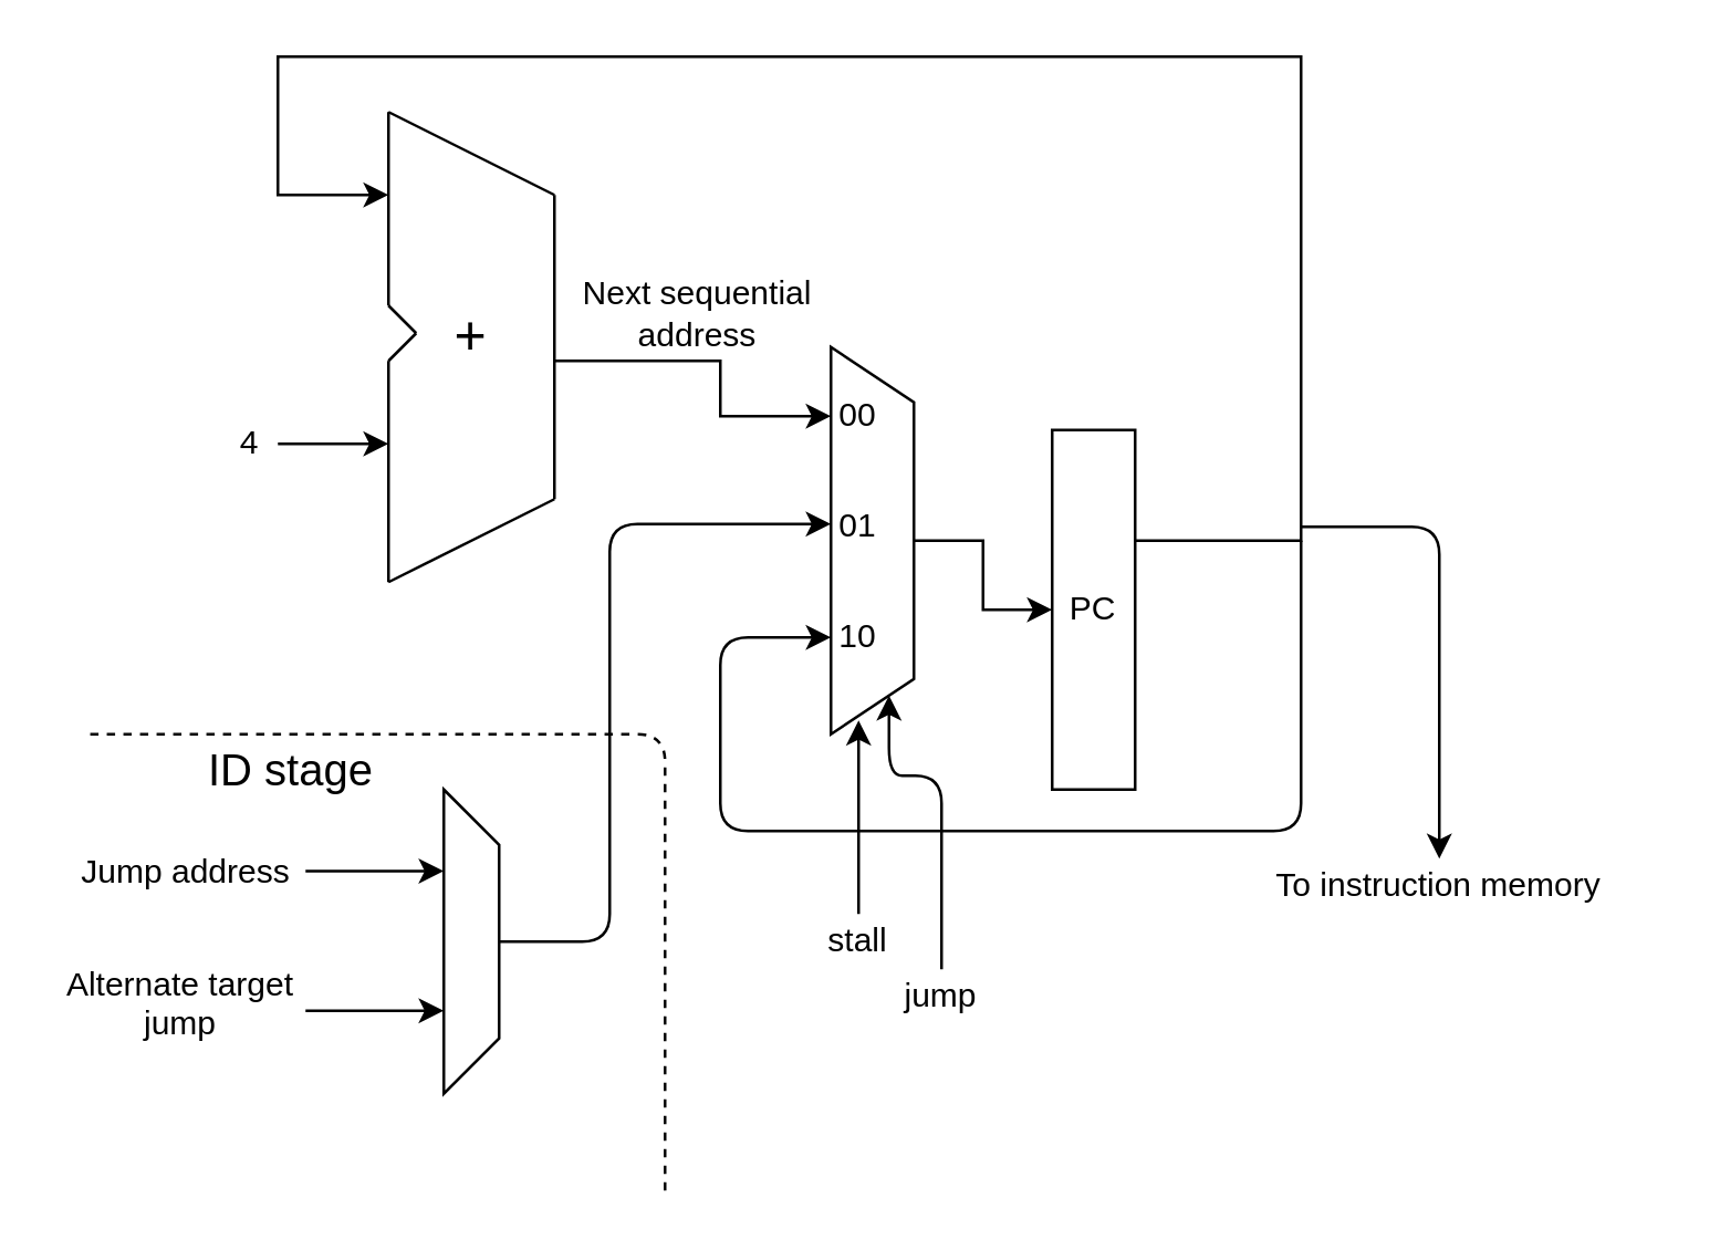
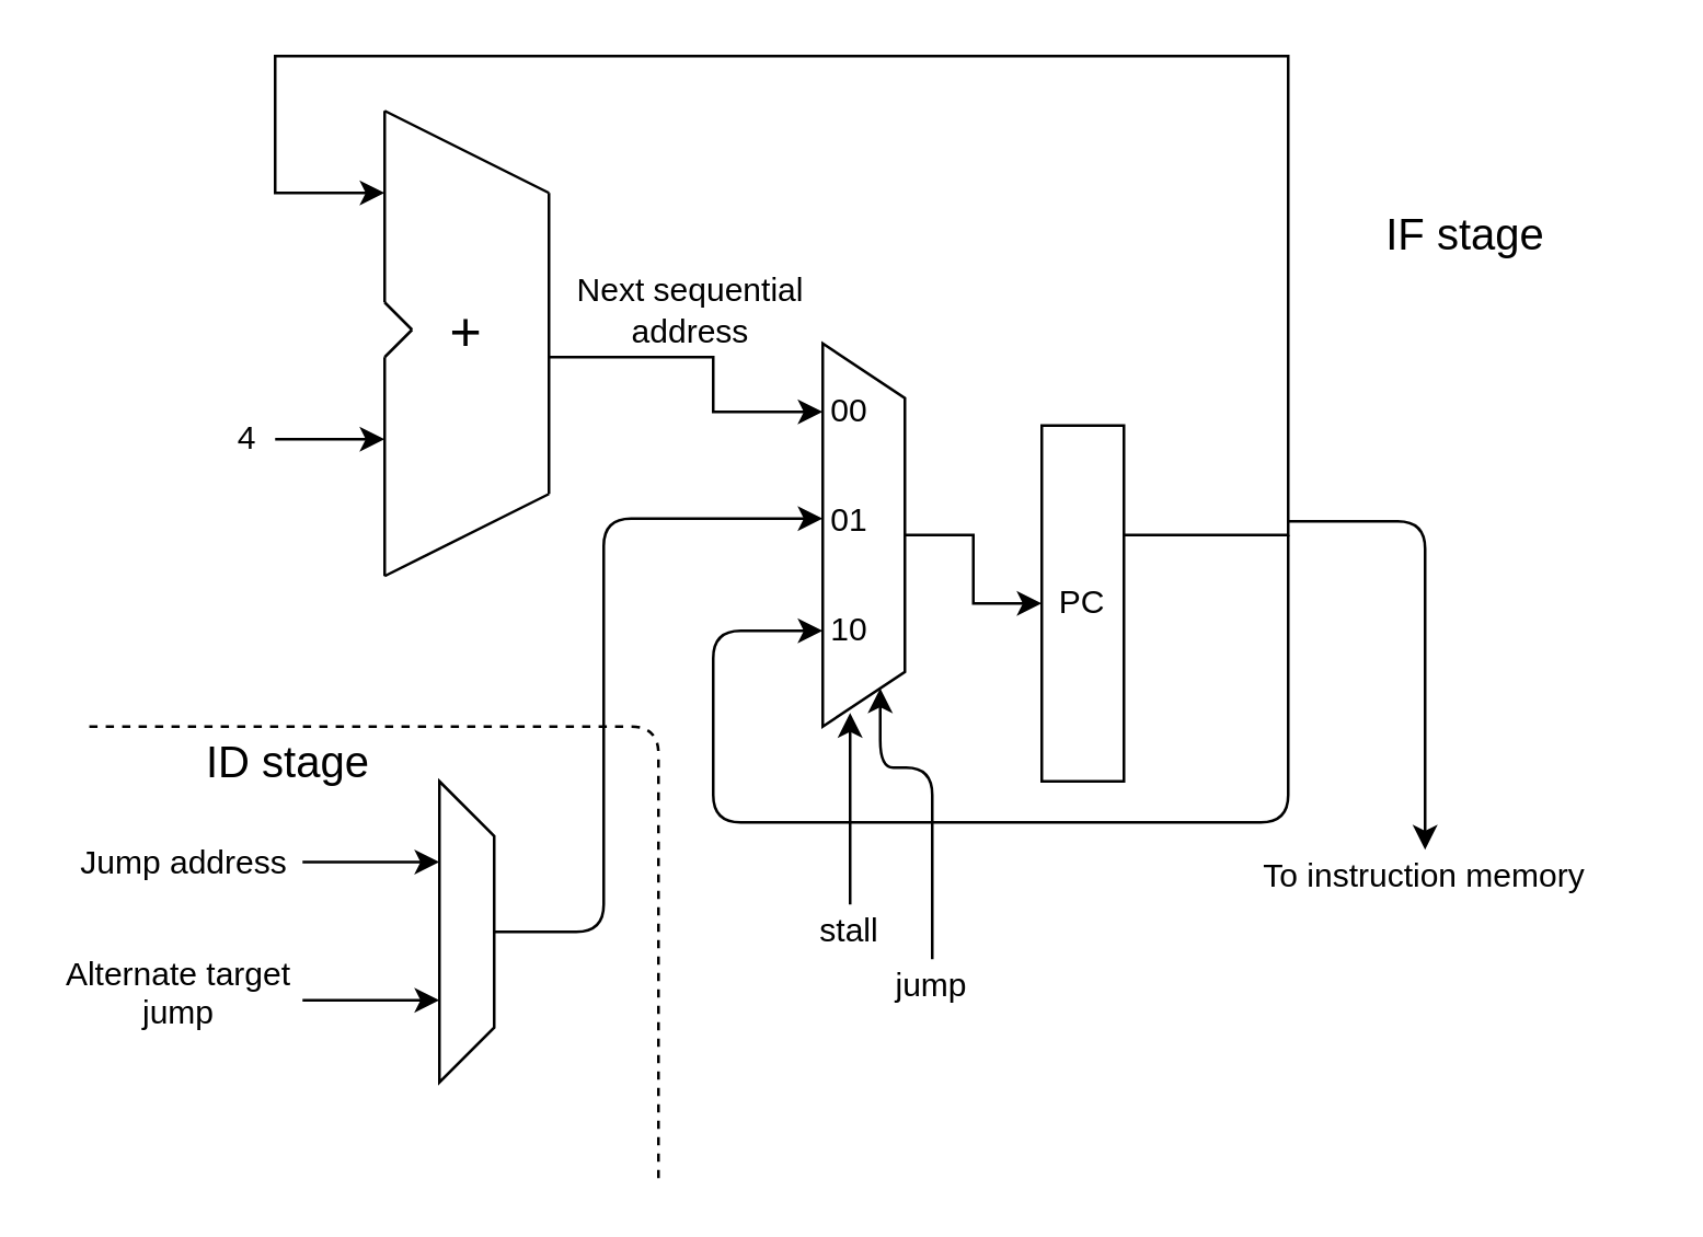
  <mxCell id="0" />
  <mxCell id="1" parent="0" />
  <mxCell id="2" value="" style="edgeStyle=orthogonalEdgeStyle;rounded=0;orthogonalLoop=1;jettySize=auto;html=1;" edge="1" parent="1" source="3"><mxGeometry relative="1" as="geometry"><mxPoint x="140" y="70" as="targetPoint" /><Array as="points"><mxPoint x="470" y="195" /><mxPoint x="470" y="20" /><mxPoint x="100" y="20" /><mxPoint x="100" y="70" /></Array></mxGeometry></mxCell>
  <mxCell id="3" value="PC" style="rounded=0;whiteSpace=wrap;html=1;" vertex="1" parent="1"><mxGeometry x="380" y="155" width="30" height="130" as="geometry" /></mxCell>
  <mxCell id="4" value="" style="endArrow=none;html=1;" edge="1" parent="1"><mxGeometry width="50" height="50" relative="1" as="geometry"><mxPoint x="200" y="180" as="sourcePoint" /><mxPoint x="200" y="70" as="targetPoint" /></mxGeometry></mxCell>
  <mxCell id="5" value="" style="endArrow=none;html=1;" edge="1" parent="1"><mxGeometry width="50" height="50" relative="1" as="geometry"><mxPoint x="200" y="70" as="sourcePoint" /><mxPoint x="140" y="40" as="targetPoint" /></mxGeometry></mxCell>
  <mxCell id="6" value="" style="endArrow=none;html=1;" edge="1" parent="1"><mxGeometry width="50" height="50" relative="1" as="geometry"><mxPoint x="200" y="180" as="sourcePoint" /><mxPoint x="140" y="210" as="targetPoint" /></mxGeometry></mxCell>
  <mxCell id="7" value="" style="endArrow=none;html=1;" edge="1" parent="1"><mxGeometry width="50" height="50" relative="1" as="geometry"><mxPoint x="140" y="110" as="sourcePoint" /><mxPoint x="140" y="40" as="targetPoint" /></mxGeometry></mxCell>
  <mxCell id="8" value="" style="endArrow=none;html=1;" edge="1" parent="1"><mxGeometry width="50" height="50" relative="1" as="geometry"><mxPoint x="140" y="210" as="sourcePoint" /><mxPoint x="140" y="130" as="targetPoint" /></mxGeometry></mxCell>
  <mxCell id="9" value="" style="endArrow=none;html=1;" edge="1" parent="1"><mxGeometry width="50" height="50" relative="1" as="geometry"><mxPoint x="150" y="120" as="sourcePoint" /><mxPoint x="140" y="110" as="targetPoint" /></mxGeometry></mxCell>
  <mxCell id="10" value="" style="endArrow=none;html=1;" edge="1" parent="1"><mxGeometry width="50" height="50" relative="1" as="geometry"><mxPoint x="150" y="120" as="sourcePoint" /><mxPoint x="140" y="130" as="targetPoint" /></mxGeometry></mxCell>
  <mxCell id="11" value="" style="edgeStyle=orthogonalEdgeStyle;rounded=0;orthogonalLoop=1;jettySize=auto;html=1;" edge="1" parent="1" source="13" target="3"><mxGeometry relative="1" as="geometry" /></mxCell>
  <mxCell id="12" style="edgeStyle=orthogonalEdgeStyle;rounded=0;orthogonalLoop=1;jettySize=auto;html=1;" edge="1" parent="1" target="13"><mxGeometry relative="1" as="geometry"><mxPoint x="200" y="130" as="sourcePoint" /><Array as="points"><mxPoint x="260" y="130" /><mxPoint x="260" y="150" /></Array></mxGeometry></mxCell>
  <mxCell id="13" value="" style="shape=trapezoid;perimeter=trapezoidPerimeter;whiteSpace=wrap;html=1;fixedSize=1;direction=south;" vertex="1" parent="1"><mxGeometry x="300" y="125" width="30" height="140" as="geometry" /></mxCell>
  <mxCell id="14" value="Next sequential address" style="text;html=1;strokeColor=none;fillColor=none;align=center;verticalAlign=middle;whiteSpace=wrap;rounded=0;" vertex="1" parent="1"><mxGeometry x="204" y="95" width="96" height="35" as="geometry" /></mxCell>
  <mxCell id="15" value="" style="endArrow=classic;html=1;entryX=0.457;entryY=1;entryDx=0;entryDy=0;entryPerimeter=0;exitX=0.5;exitY=0;exitDx=0;exitDy=0;" edge="1" parent="1" source="17" target="13"><mxGeometry width="50" height="50" relative="1" as="geometry"><mxPoint x="220" y="290" as="sourcePoint" /><mxPoint x="280" y="190" as="targetPoint" /><Array as="points"><mxPoint x="220" y="340" /><mxPoint x="220" y="189" /><mxPoint x="260" y="189" /></Array></mxGeometry></mxCell>
  <mxCell id="16" value="Jump address" style="text;html=1;strokeColor=none;fillColor=none;align=center;verticalAlign=middle;whiteSpace=wrap;rounded=0;" vertex="1" parent="1"><mxGeometry x="20" y="305" width="94" height="20" as="geometry" /></mxCell>
  <mxCell id="17" value="" style="shape=trapezoid;perimeter=trapezoidPerimeter;whiteSpace=wrap;html=1;fixedSize=1;direction=south;" vertex="1" parent="1"><mxGeometry x="160" y="285" width="20" height="110" as="geometry" /></mxCell>
  <mxCell id="18" value="&lt;div&gt;Alternate target jump&lt;/div&gt;&lt;div&gt;&lt;br&gt;&lt;/div&gt;" style="text;html=1;strokeColor=none;fillColor=none;align=center;verticalAlign=middle;whiteSpace=wrap;rounded=0;" vertex="1" parent="1"><mxGeometry x="20" y="355" width="90" height="30" as="geometry" /></mxCell>
  <mxCell id="19" value="" style="endArrow=classic;html=1;" edge="1" parent="1"><mxGeometry width="50" height="50" relative="1" as="geometry"><mxPoint x="110" y="365" as="sourcePoint" /><mxPoint x="160" y="365" as="targetPoint" /></mxGeometry></mxCell>
  <mxCell id="20" value="" style="endArrow=classic;html=1;" edge="1" parent="1"><mxGeometry width="50" height="50" relative="1" as="geometry"><mxPoint x="110" y="314.5" as="sourcePoint" /><mxPoint x="160" y="314.5" as="targetPoint" /></mxGeometry></mxCell>
  <mxCell id="21" value="" style="endArrow=classic;html=1;" edge="1" parent="1"><mxGeometry width="50" height="50" relative="1" as="geometry"><mxPoint x="470" y="195" as="sourcePoint" /><mxPoint x="300" y="230" as="targetPoint" /><Array as="points"><mxPoint x="470" y="195" /><mxPoint x="470" y="300" /><mxPoint x="260" y="300" /><mxPoint x="260" y="230" /></Array></mxGeometry></mxCell>
  <mxCell id="22" value="" style="endArrow=classic;html=1;" edge="1" parent="1"><mxGeometry width="50" height="50" relative="1" as="geometry"><mxPoint x="100" y="160" as="sourcePoint" /><mxPoint x="140" y="160" as="targetPoint" /></mxGeometry></mxCell>
  <mxCell id="23" value="4" style="text;html=1;strokeColor=none;fillColor=none;align=center;verticalAlign=middle;whiteSpace=wrap;rounded=0;" vertex="1" parent="1"><mxGeometry x="70" y="150" width="40" height="20" as="geometry" /></mxCell>
  <mxCell id="24" value="" style="endArrow=classic;html=1;exitX=0.5;exitY=0;exitDx=0;exitDy=0;" edge="1" parent="1" source="25"><mxGeometry width="50" height="50" relative="1" as="geometry"><mxPoint x="310" y="330" as="sourcePoint" /><mxPoint x="310" y="260" as="targetPoint" /></mxGeometry></mxCell>
  <mxCell id="25" value="stall" style="text;html=1;strokeColor=none;fillColor=none;align=center;verticalAlign=middle;whiteSpace=wrap;rounded=0;" vertex="1" parent="1"><mxGeometry x="290" y="330" width="40" height="20" as="geometry" /></mxCell>
  <mxCell id="26" value="00" style="text;html=1;strokeColor=none;fillColor=none;align=center;verticalAlign=middle;whiteSpace=wrap;rounded=0;" vertex="1" parent="1"><mxGeometry x="290" y="140" width="40" height="20" as="geometry" /></mxCell>
  <mxCell id="27" value="01" style="text;html=1;strokeColor=none;fillColor=none;align=center;verticalAlign=middle;whiteSpace=wrap;rounded=0;" vertex="1" parent="1"><mxGeometry x="290" y="180" width="40" height="20" as="geometry" /></mxCell>
  <mxCell id="28" value="10" style="text;html=1;strokeColor=none;fillColor=none;align=center;verticalAlign=middle;whiteSpace=wrap;rounded=0;" vertex="1" parent="1"><mxGeometry x="290" y="220" width="40" height="20" as="geometry" /></mxCell>
  <mxCell id="29" value="jump" style="text;html=1;strokeColor=none;fillColor=none;align=center;verticalAlign=middle;whiteSpace=wrap;rounded=0;" vertex="1" parent="1"><mxGeometry x="320" y="350" width="40" height="20" as="geometry" /></mxCell>
  <mxCell id="30" value="" style="endArrow=classic;html=1;exitX=0.5;exitY=0;exitDx=0;exitDy=0;entryX=1;entryY=0.25;entryDx=0;entryDy=0;" edge="1" parent="1" source="29" target="13"><mxGeometry width="50" height="50" relative="1" as="geometry"><mxPoint x="340" y="240" as="sourcePoint" /><mxPoint x="390" y="190" as="targetPoint" /><Array as="points"><mxPoint x="340" y="280" /><mxPoint x="321" y="280" /></Array></mxGeometry></mxCell>
  <mxCell id="31" value="" style="endArrow=none;dashed=1;html=1;" edge="1" parent="1"><mxGeometry width="50" height="50" relative="1" as="geometry"><mxPoint x="240" y="430" as="sourcePoint" /><mxPoint x="30" y="265" as="targetPoint" /><Array as="points"><mxPoint x="240" y="265" /></Array></mxGeometry></mxCell>
  <mxCell id="32" value="&lt;font style=&quot;font-size: 16px&quot;&gt;ID stage&lt;/font&gt;" style="text;html=1;strokeColor=none;fillColor=none;align=center;verticalAlign=middle;whiteSpace=wrap;rounded=0;" vertex="1" parent="1"><mxGeometry x="70" y="268" width="70" height="20" as="geometry" /></mxCell>
  <mxCell id="33" value="&lt;font style=&quot;font-size: 20px&quot;&gt;+&lt;/font&gt;" style="text;html=1;strokeColor=none;fillColor=none;align=center;verticalAlign=middle;whiteSpace=wrap;rounded=0;" vertex="1" parent="1"><mxGeometry x="150" y="110" width="40" height="20" as="geometry" /></mxCell>
  <mxCell id="34" value="" style="endArrow=classic;html=1;" edge="1" parent="1" target="35"><mxGeometry width="50" height="50" relative="1" as="geometry"><mxPoint x="470" y="190" as="sourcePoint" /><mxPoint x="520" y="320" as="targetPoint" /><Array as="points"><mxPoint x="520" y="190" /></Array></mxGeometry></mxCell>
  <mxCell id="35" value="To instruction memory" style="text;html=1;strokeColor=none;fillColor=none;align=center;verticalAlign=middle;whiteSpace=wrap;rounded=0;" vertex="1" parent="1"><mxGeometry x="440" y="310" width="160" height="20" as="geometry" /></mxCell>
+ <mxCell id="36" value="&lt;font style=&quot;font-size: 16px&quot;&gt;IF stage&lt;/font&gt;" style="text;html=1;strokeColor=none;fillColor=none;align=center;verticalAlign=middle;whiteSpace=wrap;rounded=0;" vertex="1" parent="1"><mxGeometry x="490" y="75" width="90" height="20" as="geometry" /></mxCell>
